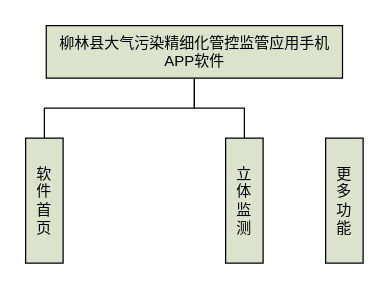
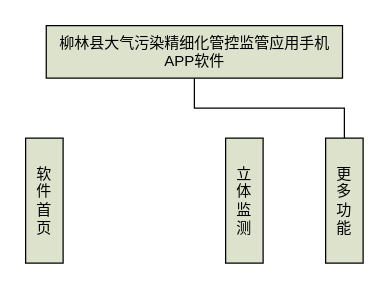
  <mxCell id="0" />
  <mxCell id="1" parent="0" />
- <mxCell id="2" style="edgeStyle=orthogonalEdgeStyle;rounded=0;orthogonalLoop=1;jettySize=auto;html=1;exitX=0.5;exitY=1;exitDx=0;exitDy=0;entryX=0.5;entryY=0;entryDx=0;entryDy=0;endArrow=none;endFill=0;" edge="1" parent="1" source="5" target="6"><mxGeometry relative="1" as="geometry" /></mxCell>
- <mxCell id="3" style="edgeStyle=orthogonalEdgeStyle;rounded=0;orthogonalLoop=1;jettySize=auto;html=1;exitX=0.5;exitY=1;exitDx=0;exitDy=0;entryX=0.5;entryY=0;entryDx=0;entryDy=0;endArrow=none;endFill=0;" edge="1" parent="1" source="5" target="7"><mxGeometry relative="1" as="geometry" /></mxCell>
+ <mxCell id="4" style="edgeStyle=orthogonalEdgeStyle;rounded=0;orthogonalLoop=1;jettySize=auto;html=1;exitX=0.5;exitY=1;exitDx=0;exitDy=0;entryX=0.5;entryY=0;entryDx=0;entryDy=0;endArrow=none;endFill=0;" edge="1" parent="1" source="5" target="8"><mxGeometry relative="1" as="geometry" /></mxCell>
  <mxCell id="5" value="柳林县大气污染精细化管控监管应用手机APP软件" style="rounded=0;whiteSpace=wrap;html=1;fillColor=#dde2cd;" vertex="1" parent="1"><mxGeometry x="36.5" y="20" width="237" height="42" as="geometry" /></mxCell>
  <mxCell id="6" value="软&lt;br&gt;件&lt;br&gt;首&lt;br&gt;页" style="rounded=0;whiteSpace=wrap;html=1;fillColor=#dde2cd;" vertex="1" parent="1"><mxGeometry x="20" y="110" width="30" height="100" as="geometry" /></mxCell>
  <mxCell id="7" value="立&lt;br&gt;体&lt;br&gt;监&lt;br&gt;测" style="rounded=0;whiteSpace=wrap;html=1;fillColor=#dde2cd;" vertex="1" parent="1"><mxGeometry x="180" y="110" width="30" height="100" as="geometry" /></mxCell>
  <mxCell id="8" value="更&lt;br&gt;多&lt;br&gt;功&lt;br&gt;能" style="rounded=0;whiteSpace=wrap;html=1;fillColor=#dde2cd;" vertex="1" parent="1"><mxGeometry x="260" y="110" width="30" height="100" as="geometry" /></mxCell>
